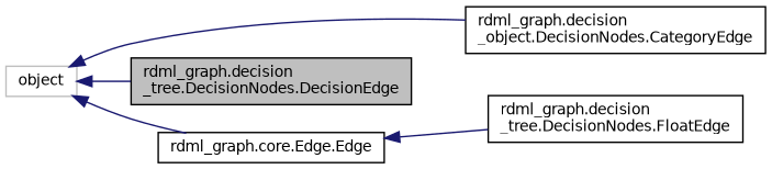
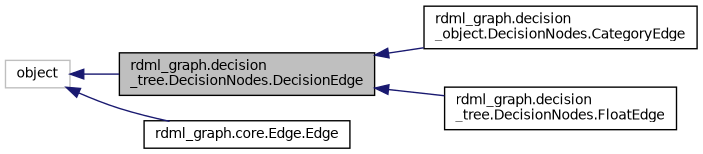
  digraph {
    rankdir=LR
    node [color=black fillcolor=white fontname=Helvetica fontsize=10 shape=record style=filled]
    edge [color=midnightblue dir=back fontname=Helvetica fontsize=10 labelfontname=Helvetica labelfontsize=10 style=solid]
    n1 [fillcolor=grey75 fontcolor=black height=0.2 label="rdml_graph.decision\l_tree.DecisionNodes.DecisionEdge" width=0.4]
    n2 [height=0.2 label="rdml_graph.decision\l_object.DecisionNodes.CategoryEdge" width=0.4]
    n3 [height=0.2 label="rdml_graph.decision\l_tree.DecisionNodes.FloatEdge" width=0.4]
    n4 [height=0.2 label="rdml_graph.core.Edge.Edge" width=0.4]
    n5 [color=grey75 height=0.2 label=object width=0.4]
-   n5 -> n2
-   n4 -> n3
+   n1 -> n2
+   n1 -> n3
    n5 -> n1
    n5 -> n4
  }
